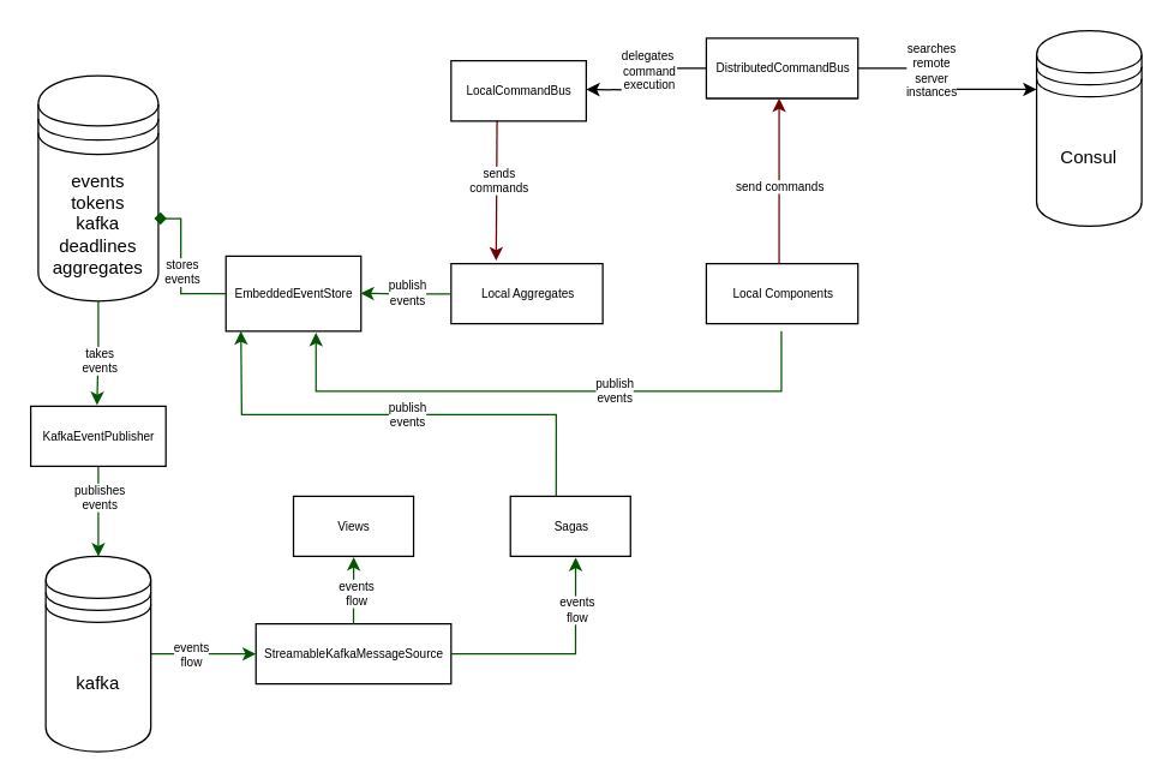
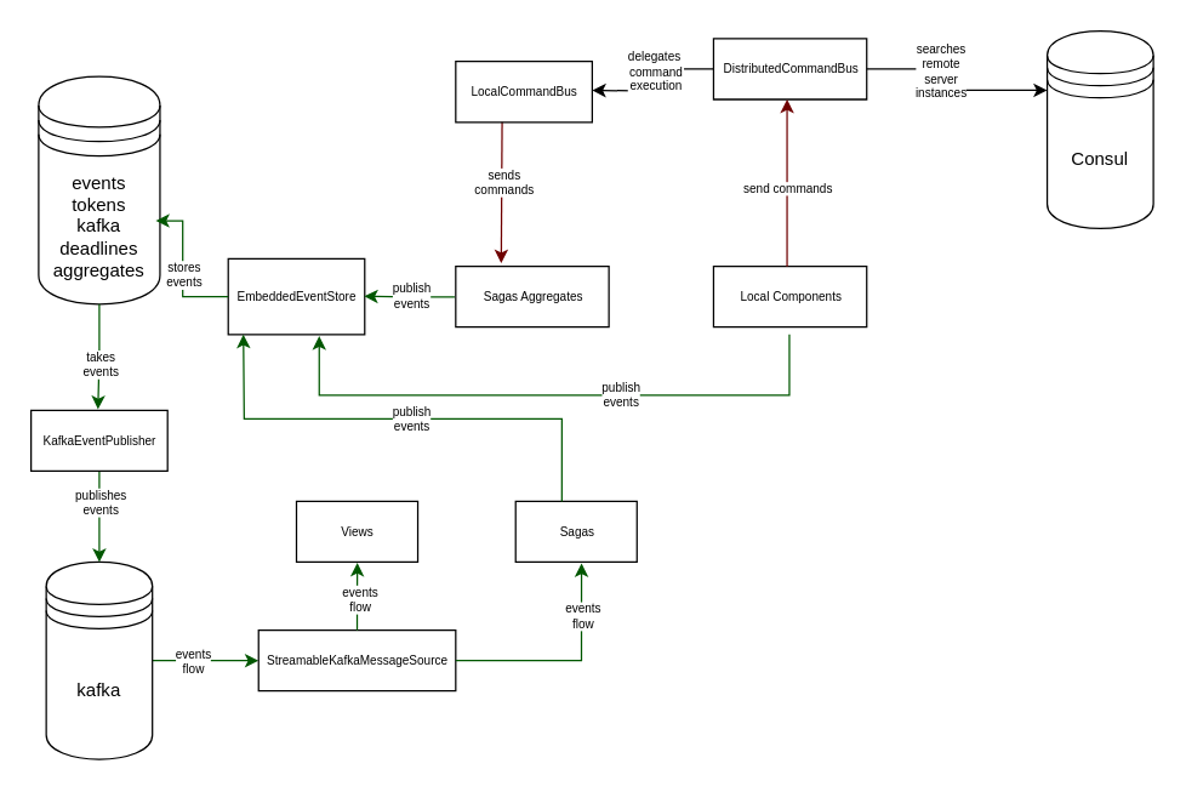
  <mxCell id="0" />
  <mxCell id="1" parent="0" />
  <mxCell id="2" value="events&lt;div&gt;tokens&lt;/div&gt;&lt;div&gt;kafka&lt;/div&gt;&lt;div&gt;deadlines&lt;/div&gt;&lt;div&gt;aggregates&lt;/div&gt;" style="shape=datastore;whiteSpace=wrap;html=1;" vertex="1" parent="1"><mxGeometry x="25" y="50" width="80" height="150" as="geometry" /></mxCell>
  <mxCell id="3" style="rounded=0;orthogonalLoop=1;jettySize=auto;html=1;exitX=0.34;exitY=0.972;exitDx=0;exitDy=0;exitPerimeter=0;fillColor=#a20025;strokeColor=#6F0000;" edge="1" parent="1"><mxGeometry relative="1" as="geometry"><mxPoint x="330" y="173" as="targetPoint" /><mxPoint x="330.6" y="77.14" as="sourcePoint" /></mxGeometry></mxCell>
  <mxCell id="4" value="sends&lt;br&gt;commands" style="edgeLabel;html=1;align=center;verticalAlign=middle;resizable=0;points=[];fontSize=8;" vertex="1" connectable="0" parent="3"><mxGeometry x="-0.58" y="1" relative="1" as="geometry"><mxPoint y="22" as="offset" /></mxGeometry></mxCell>
  <mxCell id="5" value="&lt;font style=&quot;font-size: 8px;&quot;&gt;LocalCommandBus&lt;/font&gt;" style="verticalLabelPosition=middle;verticalAlign=middle;html=1;shape=mxgraph.basic.rect;fillColor2=none;strokeWidth=1;size=17.47;indent=96.91;fontSize=8;horizontal=1;labelPosition=center;align=center;" vertex="1" parent="1"><mxGeometry x="300" y="40" width="90" height="40" as="geometry" /></mxCell>
  <mxCell id="6" value="&lt;font style=&quot;font-size: 8px;&quot;&gt;DistributedCommandBus&lt;/font&gt;" style="verticalLabelPosition=middle;verticalAlign=middle;html=1;shape=mxgraph.basic.rect;fillColor2=none;strokeWidth=1;size=17.47;indent=96.91;fontSize=8;horizontal=1;labelPosition=center;align=center;" vertex="1" parent="1"><mxGeometry x="470" y="25" width="101" height="40" as="geometry" /></mxCell>
  <mxCell id="7" style="edgeStyle=orthogonalEdgeStyle;rounded=0;orthogonalLoop=1;jettySize=auto;html=1;" edge="1" parent="1" source="6"><mxGeometry relative="1" as="geometry"><mxPoint x="390" y="59" as="targetPoint" /></mxGeometry></mxCell>
  <mxCell id="8" value="&lt;font style=&quot;font-size: 8px;&quot;&gt;delegates&amp;nbsp;&lt;br style=&quot;font-size: 8px;&quot;&gt;command&lt;br style=&quot;font-size: 8px;&quot;&gt;execution&lt;/font&gt;" style="edgeLabel;html=1;align=center;verticalAlign=middle;resizable=0;points=[];fontSize=8;" vertex="1" connectable="0" parent="7"><mxGeometry x="-0.142" y="1" relative="1" as="geometry"><mxPoint as="offset" /></mxGeometry></mxCell>
  <mxCell id="9" value="Consul" style="shape=datastore;whiteSpace=wrap;html=1;" vertex="1" parent="1"><mxGeometry x="690" y="20" width="70" height="130" as="geometry" /></mxCell>
  <mxCell id="10" style="edgeStyle=orthogonalEdgeStyle;rounded=0;orthogonalLoop=1;jettySize=auto;html=1;entryX=0;entryY=0.3;entryDx=0;entryDy=0;" edge="1" parent="1" source="6" target="9"><mxGeometry relative="1" as="geometry" /></mxCell>
  <mxCell id="11" value="searches&lt;br style=&quot;font-size: 8px;&quot;&gt;remote&lt;br style=&quot;font-size: 8px;&quot;&gt;server&lt;br style=&quot;font-size: 8px;&quot;&gt;instances" style="edgeLabel;html=1;align=center;verticalAlign=middle;resizable=0;points=[];fontSize=8;" vertex="1" connectable="0" parent="10"><mxGeometry x="-0.271" y="-1" relative="1" as="geometry"><mxPoint as="offset" /></mxGeometry></mxCell>
  <mxCell id="12" style="edgeStyle=orthogonalEdgeStyle;rounded=0;orthogonalLoop=1;jettySize=auto;html=1;fillColor=#008a00;strokeColor=#005700;" edge="1" parent="1" source="14" target="18"><mxGeometry relative="1" as="geometry" /></mxCell>
  <mxCell id="13" value="events&lt;br style=&quot;font-size: 8px;&quot;&gt;flow" style="edgeLabel;html=1;align=center;verticalAlign=middle;resizable=0;points=[];fontSize=8;" vertex="1" connectable="0" parent="12"><mxGeometry x="-0.257" relative="1" as="geometry"><mxPoint as="offset" /></mxGeometry></mxCell>
  <mxCell id="14" value="&lt;div&gt;kafka&lt;/div&gt;" style="shape=datastore;whiteSpace=wrap;html=1;" vertex="1" parent="1"><mxGeometry x="30" y="370" width="70" height="130" as="geometry" /></mxCell>
  <mxCell id="15" style="edgeStyle=orthogonalEdgeStyle;rounded=0;orthogonalLoop=1;jettySize=auto;html=1;entryX=0.5;entryY=0;entryDx=0;entryDy=0;fillColor=#008a00;strokeColor=#005700;" edge="1" parent="1" source="17" target="14"><mxGeometry relative="1" as="geometry" /></mxCell>
  <mxCell id="16" value="publishes&lt;br style=&quot;font-size: 8px;&quot;&gt;events" style="edgeLabel;html=1;align=center;verticalAlign=middle;resizable=0;points=[];fontSize=8;" vertex="1" connectable="0" parent="15"><mxGeometry x="-0.332" y="1" relative="1" as="geometry"><mxPoint x="-1" as="offset" /></mxGeometry></mxCell>
  <mxCell id="17" value="&lt;font style=&quot;font-size: 8px;&quot;&gt;KafkaEventPublisher&lt;/font&gt;" style="verticalLabelPosition=middle;verticalAlign=middle;html=1;shape=mxgraph.basic.rect;fillColor2=none;strokeWidth=1;size=17.47;indent=96.91;fontSize=8;horizontal=1;align=center;labelPosition=center;" vertex="1" parent="1"><mxGeometry x="20" y="270" width="90" height="40" as="geometry" /></mxCell>
  <mxCell id="18" value="StreamableKafkaMessageSource" style="verticalLabelPosition=middle;verticalAlign=middle;html=1;shape=mxgraph.basic.rect;fillColor2=none;strokeWidth=1;size=17.47;indent=96.91;fontSize=8;horizontal=1;align=center;labelPosition=center;" vertex="1" parent="1"><mxGeometry x="170" y="415" width="130" height="40" as="geometry" /></mxCell>
  <mxCell id="19" value="Views" style="verticalLabelPosition=middle;verticalAlign=middle;html=1;shape=mxgraph.basic.rect;fillColor2=none;strokeWidth=1;size=17.47;indent=96.91;fontSize=8;horizontal=1;align=center;labelPosition=center;" vertex="1" parent="1"><mxGeometry x="195" y="330" width="80" height="40" as="geometry" /></mxCell>
  <mxCell id="20" value="Sagas" style="verticalLabelPosition=middle;verticalAlign=middle;html=1;shape=mxgraph.basic.rect;fillColor2=none;strokeWidth=1;size=17.47;indent=96.91;fontSize=8;horizontal=1;align=center;labelPosition=center;" vertex="1" parent="1"><mxGeometry x="339.5" y="330" width="80" height="40" as="geometry" /></mxCell>
  <mxCell id="21" style="edgeStyle=orthogonalEdgeStyle;rounded=0;orthogonalLoop=1;jettySize=auto;html=1;entryX=0.502;entryY=1.013;entryDx=0;entryDy=0;entryPerimeter=0;fillColor=#008a00;strokeColor=#005700;" edge="1" parent="1" source="18" target="19"><mxGeometry relative="1" as="geometry" /></mxCell>
  <mxCell id="22" value="events&lt;br style=&quot;font-size: 8px;&quot;&gt;flow" style="edgeLabel;html=1;align=center;verticalAlign=middle;resizable=0;points=[];fontSize=8;" vertex="1" connectable="0" parent="21"><mxGeometry x="-0.056" y="-1" relative="1" as="geometry"><mxPoint as="offset" /></mxGeometry></mxCell>
  <mxCell id="23" style="edgeStyle=orthogonalEdgeStyle;rounded=0;orthogonalLoop=1;jettySize=auto;html=1;entryX=0.543;entryY=1.02;entryDx=0;entryDy=0;entryPerimeter=0;fillColor=#008a00;strokeColor=#005700;" edge="1" parent="1" source="18" target="20"><mxGeometry relative="1" as="geometry" /></mxCell>
  <mxCell id="24" value="events&lt;br style=&quot;font-size: 8px;&quot;&gt;flow" style="edgeLabel;html=1;align=center;verticalAlign=middle;resizable=0;points=[];fontSize=8;" vertex="1" connectable="0" parent="23"><mxGeometry x="0.519" y="-1" relative="1" as="geometry"><mxPoint as="offset" /></mxGeometry></mxCell>
- <mxCell id="25" value="&lt;font style=&quot;font-size: 8px;&quot;&gt;Local Aggregates&lt;/font&gt;" style="verticalLabelPosition=middle;verticalAlign=middle;html=1;shape=mxgraph.basic.rect;fillColor2=none;strokeWidth=1;size=12.71;indent=96.91;fontSize=8;horizontal=1;labelPosition=center;align=center;" vertex="1" parent="1"><mxGeometry x="300" y="175" width="101" height="40" as="geometry" /></mxCell>
+ <mxCell id="25" value="&lt;font style=&quot;font-size: 8px;&quot;&gt;Sagas Aggregates&lt;/font&gt;" style="verticalLabelPosition=middle;verticalAlign=middle;html=1;shape=mxgraph.basic.rect;fillColor2=none;strokeWidth=1;size=12.71;indent=96.91;fontSize=8;horizontal=1;labelPosition=center;align=center;" vertex="1" parent="1"><mxGeometry x="300" y="175" width="101" height="40" as="geometry" /></mxCell>
  <mxCell id="26" value="&lt;font style=&quot;font-size: 8px;&quot;&gt;Local Components&lt;/font&gt;" style="verticalLabelPosition=middle;verticalAlign=middle;html=1;shape=mxgraph.basic.rect;fillColor2=none;strokeWidth=1;size=17.47;indent=96.91;fontSize=8;horizontal=1;labelPosition=center;align=center;" vertex="1" parent="1"><mxGeometry x="470" y="175" width="101" height="40" as="geometry" /></mxCell>
  <mxCell id="27" style="rounded=0;orthogonalLoop=1;jettySize=auto;html=1;entryX=0.48;entryY=1;entryDx=0;entryDy=0;entryPerimeter=0;fillColor=#a20025;strokeColor=#6F0000;exitX=0.48;exitY=0.005;exitDx=0;exitDy=0;exitPerimeter=0;" edge="1" parent="1" source="26" target="6"><mxGeometry relative="1" as="geometry" /></mxCell>
  <mxCell id="28" value="send commands" style="edgeLabel;html=1;align=center;verticalAlign=middle;resizable=0;points=[];fontSize=8;" vertex="1" connectable="0" parent="27"><mxGeometry x="-0.05" relative="1" as="geometry"><mxPoint as="offset" /></mxGeometry></mxCell>
  <mxCell id="29" value="EmbeddedEventStore" style="verticalLabelPosition=middle;verticalAlign=middle;html=1;shape=mxgraph.basic.rect;fillColor2=none;strokeWidth=1;size=17.47;indent=96.91;fontSize=8;horizontal=1;labelPosition=center;align=center;" vertex="1" parent="1"><mxGeometry x="150" y="170" width="90" height="50" as="geometry" /></mxCell>
- <mxCell id="30" style="edgeStyle=orthogonalEdgeStyle;rounded=0;orthogonalLoop=1;jettySize=auto;html=1;entryX=0.965;entryY=0.633;entryDx=0;entryDy=0;entryPerimeter=0;fillColor=#008a00;strokeColor=#005700;endArrow=diamond;" edge="1" parent="1" source="29" target="2"><mxGeometry relative="1" as="geometry"><Array as="points"><mxPoint x="120" y="195" /><mxPoint x="120" y="145" /></Array></mxGeometry></mxCell>
+ <mxCell id="30" style="edgeStyle=orthogonalEdgeStyle;rounded=0;orthogonalLoop=1;jettySize=auto;html=1;entryX=0.965;entryY=0.633;entryDx=0;entryDy=0;entryPerimeter=0;fillColor=#008a00;strokeColor=#005700;" edge="1" parent="1" source="29" target="2"><mxGeometry relative="1" as="geometry"><Array as="points"><mxPoint x="120" y="195" /><mxPoint x="120" y="145" /></Array></mxGeometry></mxCell>
  <mxCell id="31" value="stores&lt;br style=&quot;font-size: 8px;&quot;&gt;events" style="edgeLabel;html=1;align=center;verticalAlign=middle;resizable=0;points=[];fontSize=8;" vertex="1" connectable="0" parent="30"><mxGeometry x="-0.074" relative="1" as="geometry"><mxPoint as="offset" /></mxGeometry></mxCell>
  <mxCell id="32" style="edgeStyle=orthogonalEdgeStyle;rounded=0;orthogonalLoop=1;jettySize=auto;html=1;fillColor=#008a00;strokeColor=#005700;entryX=0.996;entryY=0.496;entryDx=0;entryDy=0;entryPerimeter=0;exitX=-0.007;exitY=0.507;exitDx=0;exitDy=0;exitPerimeter=0;" edge="1" parent="1" source="25" target="29"><mxGeometry relative="1" as="geometry"><mxPoint x="290" y="195" as="sourcePoint" /><mxPoint x="220" y="240" as="targetPoint" /><Array as="points"><mxPoint x="270" y="195" /></Array></mxGeometry></mxCell>
  <mxCell id="33" value="publish&lt;br style=&quot;font-size: 8px;&quot;&gt;events" style="edgeLabel;html=1;align=center;verticalAlign=middle;resizable=0;points=[];fontSize=8;" vertex="1" connectable="0" parent="32"><mxGeometry x="-0.012" y="-1" relative="1" as="geometry"><mxPoint as="offset" /></mxGeometry></mxCell>
  <mxCell id="34" style="edgeStyle=orthogonalEdgeStyle;rounded=0;orthogonalLoop=1;jettySize=auto;html=1;fillColor=#008a00;strokeColor=#005700;" edge="1" parent="1"><mxGeometry relative="1" as="geometry"><mxPoint x="520" y="220" as="sourcePoint" /><mxPoint x="210" y="221" as="targetPoint" /><Array as="points"><mxPoint x="520" y="260" /><mxPoint x="210" y="260" /><mxPoint x="210" y="221" /></Array></mxGeometry></mxCell>
  <mxCell id="35" value="publish&lt;br style=&quot;font-size: 8px;&quot;&gt;events" style="edgeLabel;html=1;align=center;verticalAlign=middle;resizable=0;points=[];fontSize=8;" vertex="1" connectable="0" parent="34"><mxGeometry x="-0.22" y="-1" relative="1" as="geometry"><mxPoint as="offset" /></mxGeometry></mxCell>
  <mxCell id="36" style="edgeStyle=orthogonalEdgeStyle;rounded=0;orthogonalLoop=1;jettySize=auto;html=1;exitX=0.381;exitY=0;exitDx=0;exitDy=0;exitPerimeter=0;fillColor=#008a00;strokeColor=#005700;" edge="1" parent="1" source="20"><mxGeometry relative="1" as="geometry"><mxPoint x="339.5" y="308" as="sourcePoint" /><mxPoint x="160" y="220" as="targetPoint" /></mxGeometry></mxCell>
  <mxCell id="37" value="publish&lt;br style=&quot;font-size: 8px;&quot;&gt;events" style="edgeLabel;html=1;align=center;verticalAlign=middle;resizable=0;points=[];fontSize=8;" vertex="1" connectable="0" parent="36"><mxGeometry x="-0.034" relative="1" as="geometry"><mxPoint as="offset" /></mxGeometry></mxCell>
  <mxCell id="38" style="edgeStyle=orthogonalEdgeStyle;rounded=0;orthogonalLoop=1;jettySize=auto;html=1;entryX=0.49;entryY=-0.019;entryDx=0;entryDy=0;entryPerimeter=0;fillColor=#008a00;strokeColor=#005700;" edge="1" parent="1" source="2" target="17"><mxGeometry relative="1" as="geometry" /></mxCell>
  <mxCell id="39" value="takes&lt;br style=&quot;font-size: 8px;&quot;&gt;events" style="edgeLabel;html=1;align=center;verticalAlign=middle;resizable=0;points=[];fontSize=8;" vertex="1" connectable="0" parent="38"><mxGeometry x="0.129" y="1" relative="1" as="geometry"><mxPoint as="offset" /></mxGeometry></mxCell>
